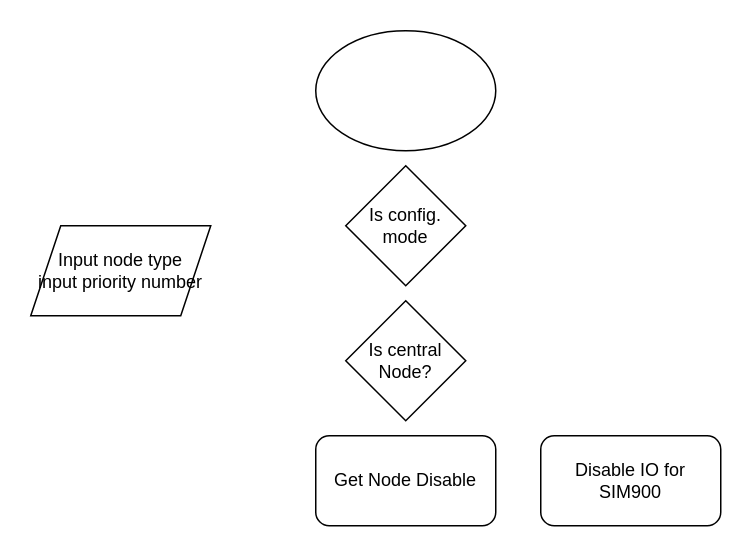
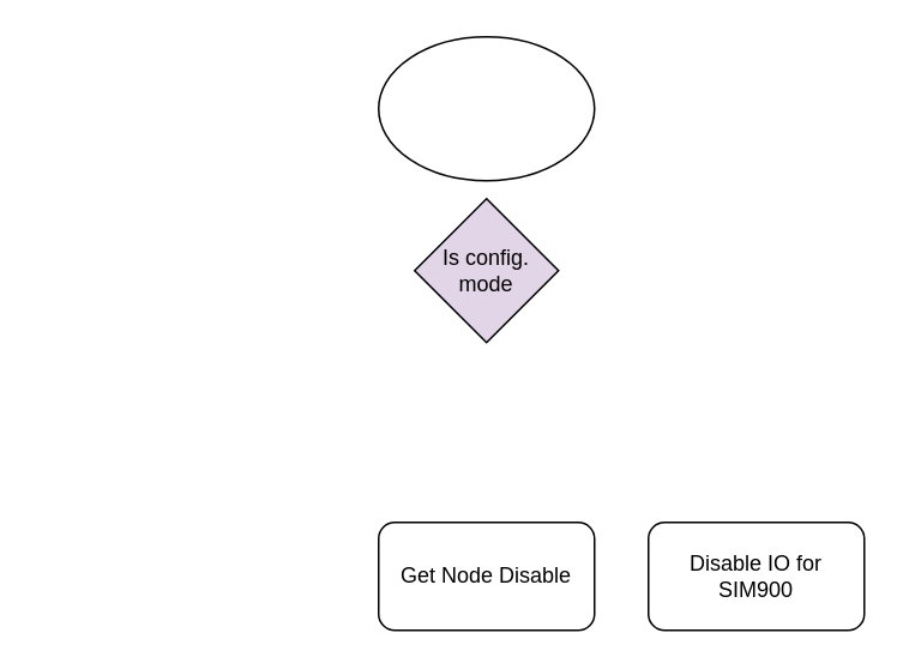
  <mxCell id="0" />
  <mxCell id="1" parent="0" />
  <mxCell id="2" value="" style="ellipse;whiteSpace=wrap;html=1;" vertex="1" parent="1"><mxGeometry x="210" y="20" width="120" height="80" as="geometry" /></mxCell>
- <mxCell id="3" value="Is central Node?" style="rhombus;whiteSpace=wrap;html=1;" vertex="1" parent="1"><mxGeometry x="230" y="200" width="80" height="80" as="geometry" /></mxCell>
  <mxCell id="4" value="Get Node Disable" style="rounded=1;whiteSpace=wrap;html=1;" vertex="1" parent="1"><mxGeometry x="210" y="290" width="120" height="60" as="geometry" /></mxCell>
- <mxCell id="5" value="Is config. mode" style="rhombus;whiteSpace=wrap;html=1;" vertex="1" parent="1"><mxGeometry x="230" y="110" width="80" height="80" as="geometry" /></mxCell>
- <mxCell id="6" value="&lt;div&gt;Input node type&lt;/div&gt;&lt;div&gt;input priority number&lt;br&gt;&lt;/div&gt;" style="shape=parallelogram;perimeter=parallelogramPerimeter;whiteSpace=wrap;html=1;fixedSize=1;" vertex="1" parent="1"><mxGeometry x="20" y="150" width="120" height="60" as="geometry" /></mxCell>
+ <mxCell id="5" value="Is config. mode" style="rhombus;whiteSpace=wrap;html=1;fillColor=#e1d5e7;" vertex="1" parent="1"><mxGeometry x="230" y="110" width="80" height="80" as="geometry" /></mxCell>
  <mxCell id="7" value="Disable IO for SIM900" style="rounded=1;whiteSpace=wrap;html=1;" vertex="1" parent="1"><mxGeometry x="360" y="290" width="120" height="60" as="geometry" /></mxCell>
